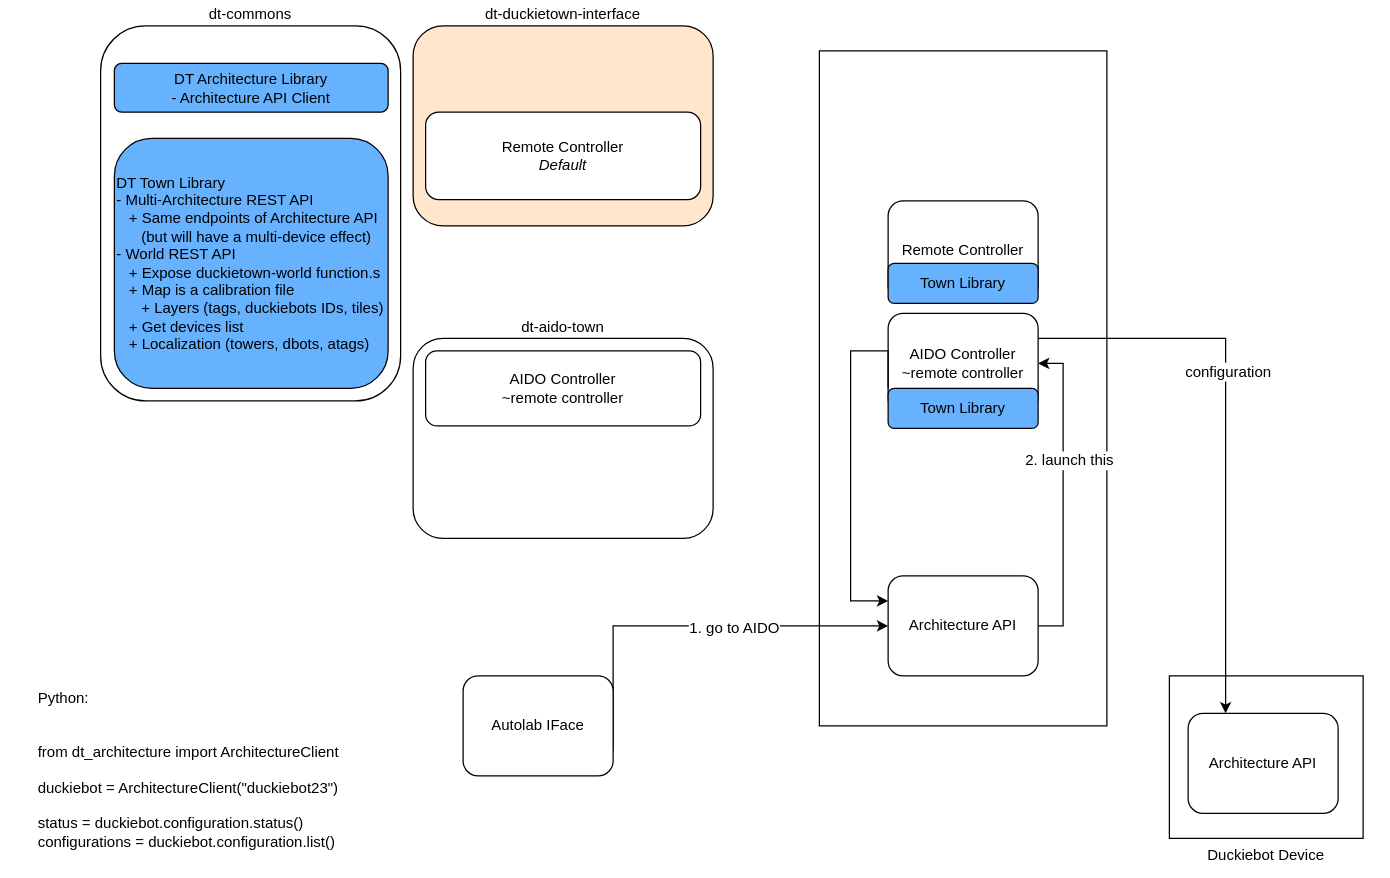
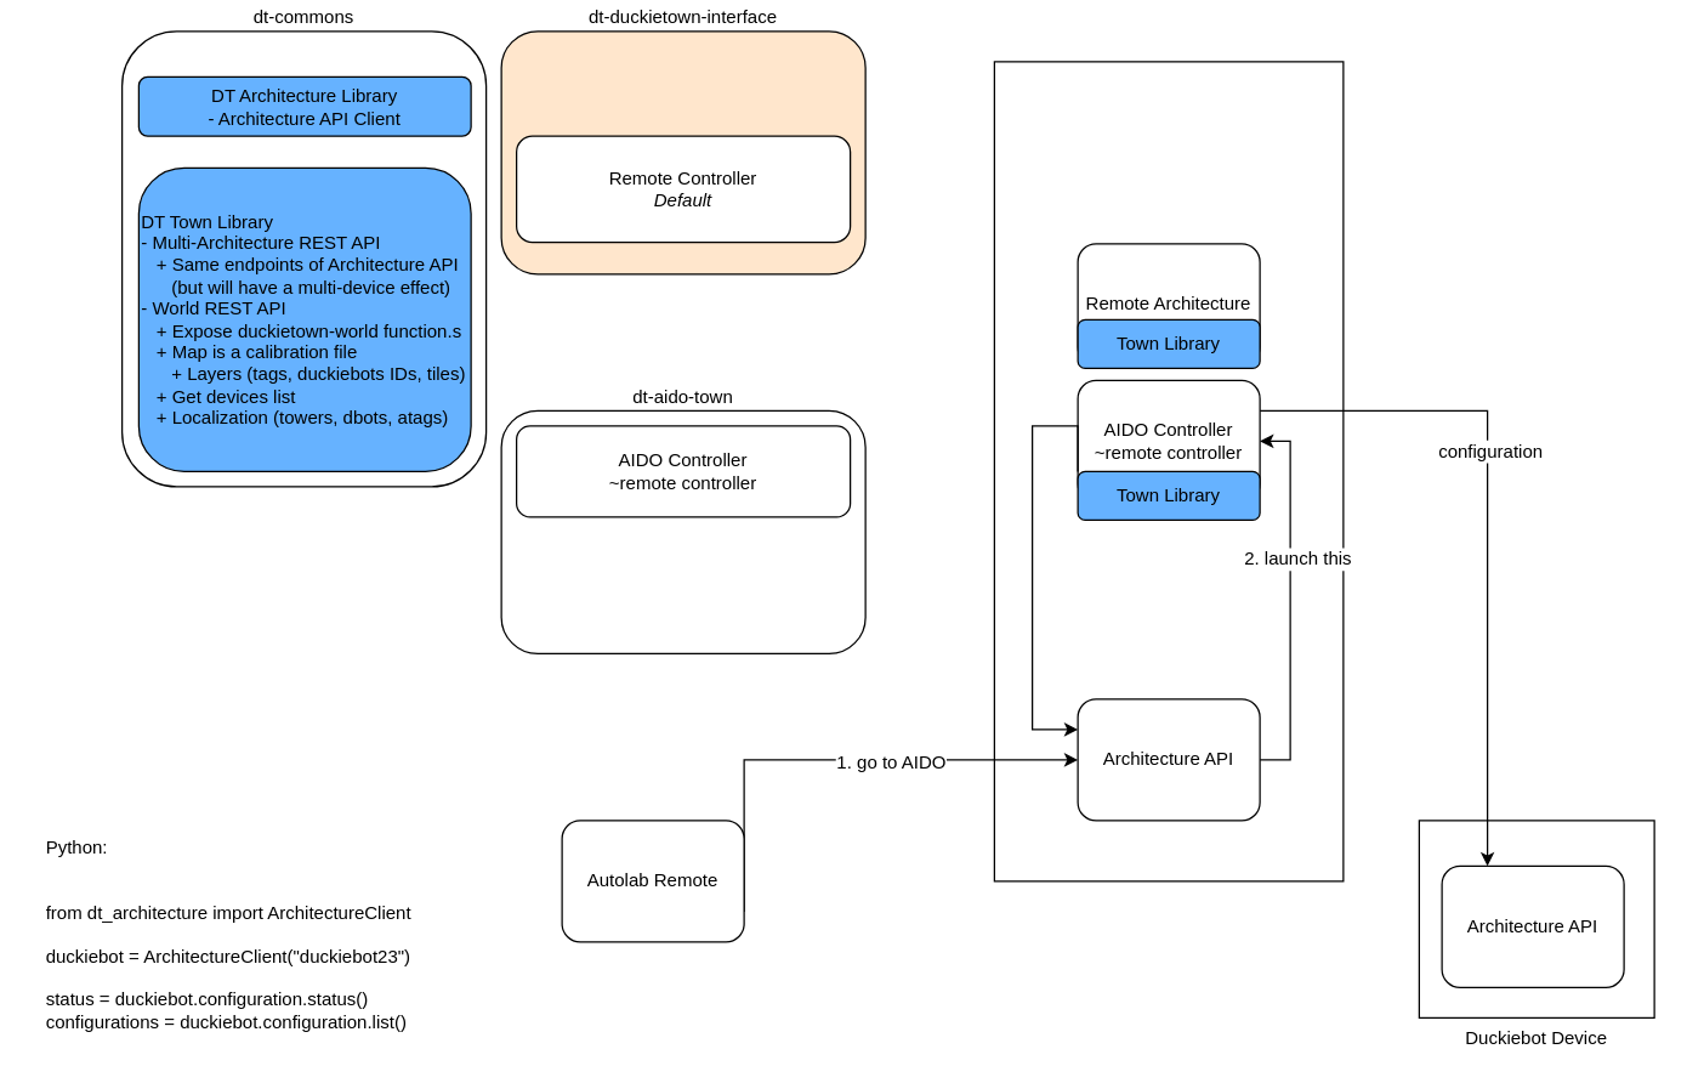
  <mxCell id="0" />
  <mxCell id="1" parent="0" />
  <mxCell id="2" value="dt-duckietown-interface" style="rounded=1;whiteSpace=wrap;html=1;labelPosition=center;verticalLabelPosition=top;align=center;verticalAlign=bottom;fillColor=#ffe6cc;" parent="1" vertex="1"><mxGeometry x="330" y="20" width="240" height="160" as="geometry" /></mxCell>
  <mxCell id="3" value="&lt;br&gt;&lt;br&gt;&lt;br&gt;&lt;br&gt;&lt;br&gt;&lt;br&gt;&lt;br&gt;&lt;br&gt;&lt;br&gt;&lt;br&gt;&lt;br&gt;Duckiebot Device" style="rounded=0;whiteSpace=wrap;html=1;" parent="1" vertex="1"><mxGeometry x="935" y="540" width="155" height="130" as="geometry" /></mxCell>
  <mxCell id="4" value="&lt;br&gt;&lt;br&gt;&lt;br&gt;&lt;br&gt;&lt;br&gt;&lt;br&gt;&lt;br&gt;&lt;br&gt;&lt;br&gt;&lt;br&gt;&lt;br&gt;&lt;br&gt;&lt;br&gt;&lt;br&gt;&lt;br&gt;&lt;br&gt;&lt;br&gt;&lt;br&gt;&lt;br&gt;&lt;br&gt;&lt;br&gt;&lt;br&gt;&lt;br&gt;&lt;br&gt;&lt;br&gt;&lt;br&gt;&lt;br&gt;&lt;br&gt;&lt;br&gt;&lt;br&gt;Town Device" style="rounded=0;whiteSpace=wrap;html=1;" parent="1" vertex="1"><mxGeometry x="655" y="40" width="230" height="540" as="geometry" /></mxCell>
  <mxCell id="5" style="edgeStyle=orthogonalEdgeStyle;rounded=0;orthogonalLoop=1;jettySize=auto;html=1;entryX=0;entryY=0.5;entryDx=0;entryDy=0;exitX=1;exitY=0.75;exitDx=0;exitDy=0;" parent="1" source="12" target="11" edge="1"><mxGeometry relative="1" as="geometry"><mxPoint x="900" y="500" as="targetPoint" /><mxPoint x="800" y="440" as="sourcePoint" /><Array as="points"><mxPoint x="490" y="500" /></Array></mxGeometry></mxCell>
  <mxCell id="6" value="1. go to AIDO" style="text;html=1;align=center;verticalAlign=middle;resizable=0;points=[];labelBackgroundColor=#ffffff;" parent="5" vertex="1" connectable="0"><mxGeometry x="0.222" y="-1" relative="1" as="geometry"><mxPoint as="offset" /></mxGeometry></mxCell>
  <mxCell id="7" style="edgeStyle=orthogonalEdgeStyle;rounded=0;orthogonalLoop=1;jettySize=auto;html=1;exitX=1;exitY=0.25;exitDx=0;exitDy=0;entryX=0.25;entryY=0;entryDx=0;entryDy=0;" parent="1" source="14" target="13" edge="1"><mxGeometry relative="1" as="geometry"><Array as="points"><mxPoint x="980" y="270" /></Array></mxGeometry></mxCell>
  <mxCell id="8" value="configuration" style="text;html=1;align=center;verticalAlign=middle;resizable=0;points=[];labelBackgroundColor=#ffffff;" parent="7" vertex="1" connectable="0"><mxGeometry x="-0.218" y="1" relative="1" as="geometry"><mxPoint as="offset" /></mxGeometry></mxCell>
  <mxCell id="9" style="edgeStyle=orthogonalEdgeStyle;rounded=0;orthogonalLoop=1;jettySize=auto;html=1;exitX=1;exitY=0.5;exitDx=0;exitDy=0;entryX=1;entryY=0.5;entryDx=0;entryDy=0;" parent="1" source="11" target="14" edge="1"><mxGeometry relative="1" as="geometry" /></mxCell>
  <mxCell id="10" value="2. launch this" style="text;html=1;align=center;verticalAlign=middle;resizable=0;points=[];labelBackgroundColor=#ffffff;" parent="9" vertex="1" connectable="0"><mxGeometry x="0.227" y="-4" relative="1" as="geometry"><mxPoint as="offset" /></mxGeometry></mxCell>
  <mxCell id="11" value="Architecture API" style="rounded=1;whiteSpace=wrap;html=1;" parent="1" vertex="1"><mxGeometry x="710" y="460" width="120" height="80" as="geometry" /></mxCell>
- <mxCell id="12" value="Autolab IFace" style="rounded=1;whiteSpace=wrap;html=1;" parent="1" vertex="1"><mxGeometry x="370" y="540" width="120" height="80" as="geometry" /></mxCell>
+ <mxCell id="12" value="Autolab Remote" style="rounded=1;whiteSpace=wrap;html=1;" parent="1" vertex="1"><mxGeometry x="370" y="540" width="120" height="80" as="geometry" /></mxCell>
  <mxCell id="13" value="Architecture API" style="rounded=1;whiteSpace=wrap;html=1;" parent="1" vertex="1"><mxGeometry x="950" y="570" width="120" height="80" as="geometry" /></mxCell>
  <mxCell id="14" value="AIDO Controller&lt;br&gt;~remote controller&lt;br&gt;" style="rounded=1;whiteSpace=wrap;html=1;" parent="1" vertex="1"><mxGeometry x="710" y="250" width="120" height="80" as="geometry" /></mxCell>
- <mxCell id="15" value="Remote Controller" style="rounded=1;whiteSpace=wrap;html=1;" parent="1" vertex="1"><mxGeometry x="710" y="160" width="120" height="80" as="geometry" /></mxCell>
+ <mxCell id="15" value="Remote Architecture" style="rounded=1;whiteSpace=wrap;html=1;" parent="1" vertex="1"><mxGeometry x="710" y="160" width="120" height="80" as="geometry" /></mxCell>
  <mxCell id="16" style="edgeStyle=orthogonalEdgeStyle;rounded=0;orthogonalLoop=1;jettySize=auto;html=1;exitX=0;exitY=0;exitDx=0;exitDy=0;entryX=0;entryY=0.25;entryDx=0;entryDy=0;" parent="1" source="17" target="11" edge="1"><mxGeometry relative="1" as="geometry"><Array as="points"><mxPoint x="710" y="280" /><mxPoint x="680" y="280" /><mxPoint x="680" y="480" /></Array></mxGeometry></mxCell>
  <mxCell id="17" value="Town Library" style="rounded=1;whiteSpace=wrap;html=1;fillColor=#66B2FF;" parent="1" vertex="1"><mxGeometry x="710" y="310" width="120" height="32" as="geometry" /></mxCell>
  <mxCell id="18" value="Town Library" style="rounded=1;whiteSpace=wrap;html=1;fillColor=#66B2FF;" parent="1" vertex="1"><mxGeometry x="710" y="210" width="120" height="32" as="geometry" /></mxCell>
  <mxCell id="19" value="&lt;div style=&quot;text-align: justify&quot;&gt;&lt;span&gt;Python:&lt;/span&gt;&lt;/div&gt;&lt;div style=&quot;text-align: justify&quot;&gt;&lt;br&gt;&lt;/div&gt;&lt;div style=&quot;text-align: justify&quot;&gt;&lt;br&gt;&lt;/div&gt;&lt;div style=&quot;text-align: justify&quot;&gt;&lt;span&gt;from dt_architecture import ArchitectureClient&lt;/span&gt;&lt;/div&gt;&lt;div style=&quot;text-align: justify&quot;&gt;&lt;span&gt;&lt;br&gt;&lt;/span&gt;&lt;/div&gt;&lt;div style=&quot;text-align: justify&quot;&gt;&lt;span&gt;duckiebot = ArchitectureClient(&quot;duckiebot23&quot;)&lt;/span&gt;&lt;/div&gt;&lt;div style=&quot;text-align: justify&quot;&gt;&lt;span&gt;&lt;br&gt;&lt;/span&gt;&lt;/div&gt;&lt;div style=&quot;text-align: justify&quot;&gt;&lt;span&gt;status = duckiebot.configuration.status()&lt;/span&gt;&lt;/div&gt;&lt;div style=&quot;text-align: justify&quot;&gt;&lt;span&gt;configurations = duckiebot.configuration.list()&lt;/span&gt;&lt;/div&gt;" style="text;html=1;align=center;verticalAlign=middle;resizable=0;points=[];autosize=1;" parent="1" vertex="1"><mxGeometry x="20" y="550" width="260" height="130" as="geometry" /></mxCell>
  <mxCell id="20" value="dt-commons" style="rounded=1;whiteSpace=wrap;html=1;labelPosition=center;verticalLabelPosition=top;align=center;verticalAlign=bottom;" parent="1" vertex="1"><mxGeometry x="80" y="20" width="240" height="300" as="geometry" /></mxCell>
  <mxCell id="21" value="DT Architecture Library&lt;br&gt;- Architecture API Client" style="rounded=1;whiteSpace=wrap;html=1;fillColor=#66B2FF;" parent="1" vertex="1"><mxGeometry x="91" y="50" width="219" height="39" as="geometry" /></mxCell>
  <mxCell id="22" value="DT Town Library&lt;br&gt;- Multi-Architecture REST API&lt;br&gt;&lt;div&gt;&lt;span&gt;&amp;nbsp; &amp;nbsp;+ Same endpoints of Architecture API&lt;/span&gt;&lt;/div&gt;&lt;div&gt;&lt;span&gt;&amp;nbsp; &amp;nbsp; &amp;nbsp; (but will have a multi-device effect)&lt;/span&gt;&lt;/div&gt;&lt;div&gt;&lt;span&gt;- World REST API&lt;/span&gt;&lt;/div&gt;&lt;div&gt;&lt;span&gt;&amp;nbsp; &amp;nbsp;+ Expose duckietown-world function.s&lt;/span&gt;&lt;/div&gt;&lt;div&gt;&lt;span&gt;&amp;nbsp; &amp;nbsp;+ Map is a calibration file&lt;/span&gt;&lt;/div&gt;&lt;div&gt;&lt;span&gt;&amp;nbsp; &amp;nbsp; &amp;nbsp; + Layers (tags, duckiebots IDs, tiles)&lt;/span&gt;&lt;/div&gt;&lt;div&gt;&lt;span&gt;&amp;nbsp; &amp;nbsp;+ Get devices list&lt;/span&gt;&lt;/div&gt;&lt;div&gt;&lt;span&gt;&amp;nbsp; &amp;nbsp;+ Localization (towers, dbots, atags)&lt;/span&gt;&lt;/div&gt;" style="rounded=1;whiteSpace=wrap;html=1;fillColor=#66B2FF;labelPosition=center;verticalLabelPosition=middle;align=left;verticalAlign=middle;" parent="1" vertex="1"><mxGeometry x="91" y="110" width="219" height="200" as="geometry" /></mxCell>
  <mxCell id="23" value="Remote Controller&lt;br&gt;&lt;i&gt;Default&lt;/i&gt;" style="rounded=1;whiteSpace=wrap;html=1;" vertex="1" parent="1"><mxGeometry x="340" y="89" width="220" height="70" as="geometry" /></mxCell>
  <mxCell id="24" value="dt-aido-town" style="rounded=1;whiteSpace=wrap;html=1;labelPosition=center;verticalLabelPosition=top;align=center;verticalAlign=bottom;" vertex="1" parent="1"><mxGeometry x="330" y="270" width="240" height="160" as="geometry" /></mxCell>
  <mxCell id="25" value="AIDO Controller&lt;br&gt;~remote controller&lt;br&gt;" style="rounded=1;whiteSpace=wrap;html=1;" vertex="1" parent="1"><mxGeometry x="340" y="280" width="220" height="60" as="geometry" /></mxCell>
